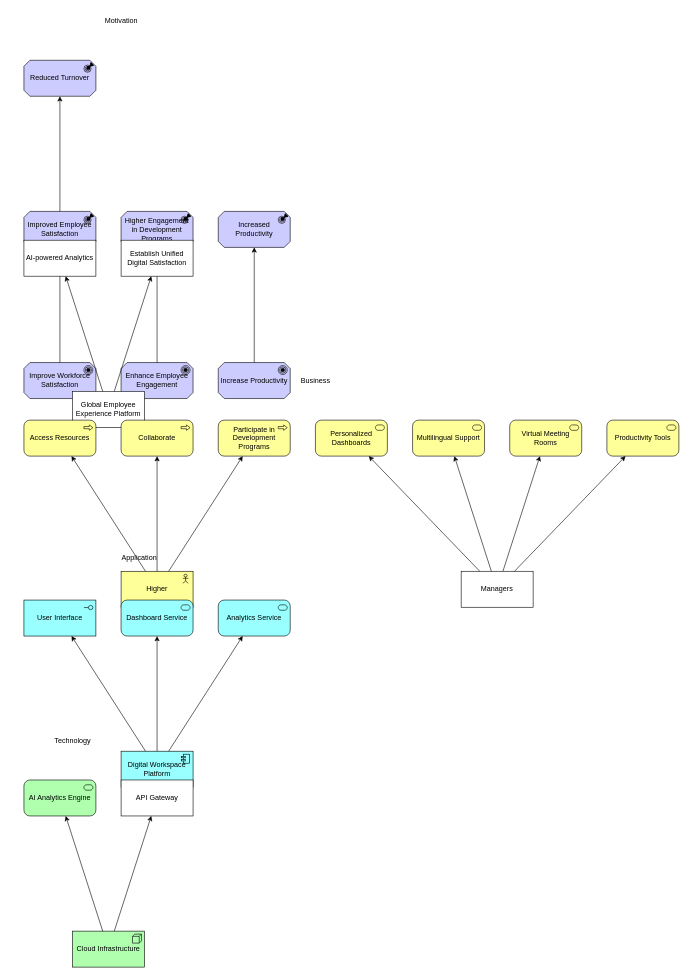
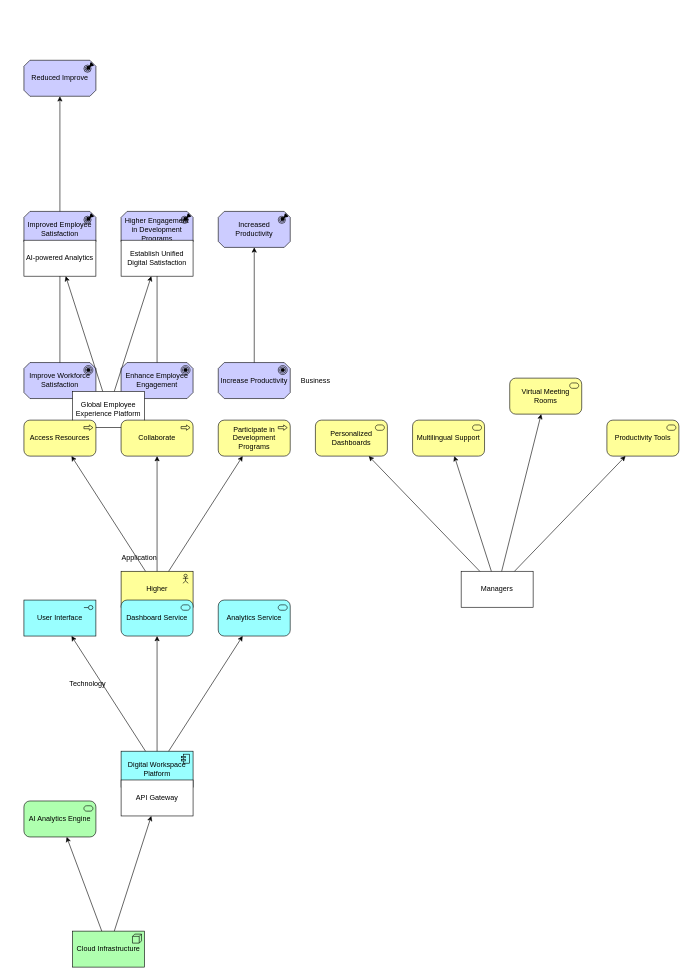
  <mxCell id="0" />
  <mxCell id="1" parent="0" />
- <mxCell id="2" value="Motivation" style="text;html=1;align=center;verticalAlign=middle;resizable=0;points=[];" vertex="1" parent="1"><mxGeometry x="101" y="20" width="200" height="30" as="geometry" /></mxCell>
  <mxCell id="3" value="Improve Workforce Satisfaction" style="html=1;outlineConnect=0;whiteSpace=wrap;fillColor=#CCCCFF;shape=mxgraph.archimate3.application;appType=goal;archiType=oct;" vertex="1" parent="1"><mxGeometry x="39" y="604" width="120" height="60" as="geometry" /></mxCell>
  <mxCell id="4" value="Enhance Employee Engagement" style="html=1;outlineConnect=0;whiteSpace=wrap;fillColor=#CCCCFF;shape=mxgraph.archimate3.application;appType=goal;archiType=oct;" vertex="1" parent="1"><mxGeometry x="201" y="604" width="120" height="60" as="geometry" /></mxCell>
  <mxCell id="5" value="Increase Productivity" style="html=1;outlineConnect=0;whiteSpace=wrap;fillColor=#CCCCFF;shape=mxgraph.archimate3.application;appType=goal;archiType=oct;" vertex="1" parent="1"><mxGeometry x="363" y="604" width="120" height="60" as="geometry" /></mxCell>
- <mxCell id="6" value="Reduced Turnover" style="html=1;outlineConnect=0;whiteSpace=wrap;fillColor=#CCCCFF;shape=mxgraph.archimate3.application;appType=outcome;archiType=oct;" vertex="1" parent="1"><mxGeometry x="39" y="100" width="120" height="60" as="geometry" /></mxCell>
+ <mxCell id="6" value="Reduced Improve" style="html=1;outlineConnect=0;whiteSpace=wrap;fillColor=#CCCCFF;shape=mxgraph.archimate3.application;appType=outcome;archiType=oct;" vertex="1" parent="1"><mxGeometry x="39" y="100" width="120" height="60" as="geometry" /></mxCell>
  <mxCell id="7" value="Higher Engagement in Development Programs" style="html=1;outlineConnect=0;whiteSpace=wrap;fillColor=#CCCCFF;shape=mxgraph.archimate3.application;appType=outcome;archiType=oct;" vertex="1" parent="1"><mxGeometry x="201" y="352" width="120" height="60" as="geometry" /></mxCell>
  <mxCell id="8" value="Improved Employee Satisfaction" style="html=1;outlineConnect=0;whiteSpace=wrap;fillColor=#CCCCFF;shape=mxgraph.archimate3.application;appType=outcome;archiType=oct;" vertex="1" parent="1"><mxGeometry x="39" y="352" width="120" height="60" as="geometry" /></mxCell>
  <mxCell id="9" value="Increased Productivity" style="html=1;outlineConnect=0;whiteSpace=wrap;fillColor=#CCCCFF;shape=mxgraph.archimate3.application;appType=outcome;archiType=oct;" vertex="1" parent="1"><mxGeometry x="363" y="352" width="120" height="60" as="geometry" /></mxCell>
  <mxCell id="10" style="html=1;shape=mxgraph.archimate3.relationship;archiType=influence;" edge="1" source="3" target="8" parent="1"><mxGeometry relative="1" as="geometry" /></mxCell>
  <mxCell id="11" style="html=1;shape=mxgraph.archimate3.relationship;archiType=influence;" edge="1" source="4" target="7" parent="1"><mxGeometry relative="1" as="geometry" /></mxCell>
  <mxCell id="12" style="html=1;shape=mxgraph.archimate3.relationship;archiType=influence;" edge="1" source="5" target="9" parent="1"><mxGeometry relative="1" as="geometry" /></mxCell>
  <mxCell id="13" style="html=1;shape=mxgraph.archimate3.relationship;archiType=influence;" edge="1" source="8" target="6" parent="1"><mxGeometry relative="1" as="geometry" /></mxCell>
  <mxCell id="14" value="Global Employee Experience Platform" style="html=1;outlineConnect=0;whiteSpace=wrap;fillColor=#FFFFFF;shape=mxgraph.archimate3.rectangle;" vertex="1" parent="1"><mxGeometry x="120" y="652" width="120" height="60" as="geometry" /></mxCell>
  <mxCell id="15" value="AI-powered Analytics" style="html=1;outlineConnect=0;whiteSpace=wrap;fillColor=#FFFFFF;shape=mxgraph.archimate3.rectangle;" vertex="1" parent="1"><mxGeometry x="39" y="400" width="120" height="60" as="geometry" /></mxCell>
  <mxCell id="16" value="Establish Unified Digital Satisfaction" style="html=1;outlineConnect=0;whiteSpace=wrap;fillColor=#FFFFFF;shape=mxgraph.archimate3.rectangle;" vertex="1" parent="1"><mxGeometry x="201" y="400" width="120" height="60" as="geometry" /></mxCell>
  <mxCell id="17" style="html=1;shape=mxgraph.archimate3.relationship;archiType=assignment;" edge="1" source="14" target="16" parent="1"><mxGeometry relative="1" as="geometry" /></mxCell>
  <mxCell id="18" style="html=1;shape=mxgraph.archimate3.relationship;archiType=association;" edge="1" source="14" target="15" parent="1"><mxGeometry relative="1" as="geometry" /></mxCell>
  <mxCell id="19" value="Business" style="text;html=1;align=center;verticalAlign=middle;resizable=0;points=[];" vertex="1" parent="1"><mxGeometry x="425" y="620" width="200" height="30" as="geometry" /></mxCell>
  <mxCell id="20" value="Higher" style="html=1;outlineConnect=0;whiteSpace=wrap;fillColor=#ffff99;shape=mxgraph.archimate3.application;appType=actor;archiType=square;" vertex="1" parent="1"><mxGeometry x="201" y="952" width="120" height="60" as="geometry" /></mxCell>
  <mxCell id="21" value="Managers" style="html=1;outlineConnect=0;whiteSpace=wrap;fillColor=#FFFFFF;shape=mxgraph.archimate3.rectangle;" vertex="1" parent="1"><mxGeometry x="768" y="952" width="120" height="60" as="geometry" /></mxCell>
  <mxCell id="22" value="Access Resources" style="html=1;outlineConnect=0;whiteSpace=wrap;fillColor=#ffff99;shape=mxgraph.archimate3.application;appType=proc;archiType=rounded;" vertex="1" parent="1"><mxGeometry x="39" y="700" width="120" height="60" as="geometry" /></mxCell>
  <mxCell id="23" value="Collaborate" style="html=1;outlineConnect=0;whiteSpace=wrap;fillColor=#ffff99;shape=mxgraph.archimate3.application;appType=proc;archiType=rounded;" vertex="1" parent="1"><mxGeometry x="201" y="700" width="120" height="60" as="geometry" /></mxCell>
  <mxCell id="24" value="Participate in Development Programs" style="html=1;outlineConnect=0;whiteSpace=wrap;fillColor=#ffff99;shape=mxgraph.archimate3.application;appType=proc;archiType=rounded;" vertex="1" parent="1"><mxGeometry x="363" y="700" width="120" height="60" as="geometry" /></mxCell>
  <mxCell id="25" value="Personalized Dashboards" style="html=1;outlineConnect=0;whiteSpace=wrap;fillColor=#ffff99;shape=mxgraph.archimate3.application;appType=serv;archiType=rounded;" vertex="1" parent="1"><mxGeometry x="525" y="700" width="120" height="60" as="geometry" /></mxCell>
  <mxCell id="26" value="Multilingual Support" style="html=1;outlineConnect=0;whiteSpace=wrap;fillColor=#ffff99;shape=mxgraph.archimate3.application;appType=serv;archiType=rounded;" vertex="1" parent="1"><mxGeometry x="687" y="700" width="120" height="60" as="geometry" /></mxCell>
- <mxCell id="27" value="Virtual Meeting Rooms" style="html=1;outlineConnect=0;whiteSpace=wrap;fillColor=#ffff99;shape=mxgraph.archimate3.application;appType=serv;archiType=rounded;" vertex="1" parent="1"><mxGeometry x="849" y="700" width="120" height="60" as="geometry" /></mxCell>
+ <mxCell id="27" value="Virtual Meeting Rooms" style="html=1;outlineConnect=0;whiteSpace=wrap;fillColor=#ffff99;shape=mxgraph.archimate3.application;appType=serv;archiType=rounded;" vertex="1" parent="1"><mxGeometry x="849" y="630" width="120" height="60" as="geometry" /></mxCell>
  <mxCell id="28" value="Productivity Tools" style="html=1;outlineConnect=0;whiteSpace=wrap;fillColor=#ffff99;shape=mxgraph.archimate3.application;appType=serv;archiType=rounded;" vertex="1" parent="1"><mxGeometry x="1011" y="700" width="120" height="60" as="geometry" /></mxCell>
  <mxCell id="29" style="html=1;shape=mxgraph.archimate3.relationship;archiType=assignment;" edge="1" source="20" target="22" parent="1"><mxGeometry relative="1" as="geometry" /></mxCell>
  <mxCell id="30" style="html=1;shape=mxgraph.archimate3.relationship;archiType=assignment;" edge="1" source="20" target="23" parent="1"><mxGeometry relative="1" as="geometry" /></mxCell>
  <mxCell id="31" style="html=1;shape=mxgraph.archimate3.relationship;archiType=assignment;" edge="1" source="20" target="24" parent="1"><mxGeometry relative="1" as="geometry" /></mxCell>
  <mxCell id="32" style="html=1;shape=mxgraph.archimate3.relationship;archiType=serving;" edge="1" source="21" target="25" parent="1"><mxGeometry relative="1" as="geometry" /></mxCell>
  <mxCell id="33" style="html=1;shape=mxgraph.archimate3.relationship;archiType=serving;" edge="1" source="21" target="26" parent="1"><mxGeometry relative="1" as="geometry" /></mxCell>
  <mxCell id="34" style="html=1;shape=mxgraph.archimate3.relationship;archiType=serving;" edge="1" source="21" target="27" parent="1"><mxGeometry relative="1" as="geometry" /></mxCell>
  <mxCell id="35" style="html=1;shape=mxgraph.archimate3.relationship;archiType=serving;" edge="1" source="21" target="28" parent="1"><mxGeometry relative="1" as="geometry" /></mxCell>
  <mxCell id="36" value="Application" style="text;html=1;align=center;verticalAlign=middle;resizable=0;points=[];" vertex="1" parent="1"><mxGeometry x="131" y="915" width="200" height="30" as="geometry" /></mxCell>
  <mxCell id="37" value="Digital Workspace Platform" style="html=1;outlineConnect=0;whiteSpace=wrap;fillColor=#99ffff;shape=mxgraph.archimate3.application;appType=comp;archiType=square;" vertex="1" parent="1"><mxGeometry x="201" y="1252" width="120" height="60" as="geometry" /></mxCell>
  <mxCell id="38" value="User Interface" style="html=1;outlineConnect=0;whiteSpace=wrap;fillColor=#99ffff;shape=mxgraph.archimate3.application;appType=interface;archiType=square;" vertex="1" parent="1"><mxGeometry x="39" y="1000" width="120" height="60" as="geometry" /></mxCell>
  <mxCell id="39" value="Dashboard Service" style="html=1;outlineConnect=0;whiteSpace=wrap;fillColor=#99ffff;shape=mxgraph.archimate3.application;appType=serv;archiType=rounded;" vertex="1" parent="1"><mxGeometry x="201" y="1000" width="120" height="60" as="geometry" /></mxCell>
  <mxCell id="40" value="Analytics Service" style="html=1;outlineConnect=0;whiteSpace=wrap;fillColor=#99ffff;shape=mxgraph.archimate3.application;appType=serv;archiType=rounded;" vertex="1" parent="1"><mxGeometry x="363" y="1000" width="120" height="60" as="geometry" /></mxCell>
  <mxCell id="41" style="html=1;shape=mxgraph.archimate3.relationship;archiType=association;" edge="1" source="37" target="38" parent="1"><mxGeometry relative="1" as="geometry" /></mxCell>
  <mxCell id="42" style="html=1;shape=mxgraph.archimate3.relationship;archiType=association;" edge="1" source="37" target="39" parent="1"><mxGeometry relative="1" as="geometry" /></mxCell>
  <mxCell id="43" style="html=1;shape=mxgraph.archimate3.relationship;archiType=association;" edge="1" source="37" target="40" parent="1"><mxGeometry relative="1" as="geometry" /></mxCell>
- <mxCell id="44" value="Technology" style="text;html=1;align=center;verticalAlign=middle;resizable=0;points=[];" vertex="1" parent="1"><mxGeometry x="20" y="1220" width="200" height="30" as="geometry" /></mxCell>
+ <mxCell id="44" value="Technology" style="text;html=1;align=center;verticalAlign=middle;resizable=0;points=[];" vertex="1" parent="1"><mxGeometry x="45" y="1125" width="200" height="30" as="geometry" /></mxCell>
  <mxCell id="45" value="Cloud Infrastructure" style="html=1;outlineConnect=0;whiteSpace=wrap;fillColor=#AFFFAF;shape=mxgraph.archimate3.application;appType=node;archiType=square;" vertex="1" parent="1"><mxGeometry x="120" y="1552" width="120" height="60" as="geometry" /></mxCell>
- <mxCell id="46" value="AI Analytics Engine" style="html=1;outlineConnect=0;whiteSpace=wrap;fillColor=#AFFFAF;shape=mxgraph.archimate3.application;appType=serv;archiType=rounded;" vertex="1" parent="1"><mxGeometry x="39" y="1300" width="120" height="60" as="geometry" /></mxCell>
+ <mxCell id="46" value="AI Analytics Engine" style="html=1;outlineConnect=0;whiteSpace=wrap;fillColor=#AFFFAF;shape=mxgraph.archimate3.application;appType=serv;archiType=rounded;" vertex="1" parent="1"><mxGeometry x="39" y="1335" width="120" height="60" as="geometry" /></mxCell>
  <mxCell id="47" value="API Gateway" style="html=1;outlineConnect=0;whiteSpace=wrap;fillColor=#FFFFFF;shape=mxgraph.archimate3.rectangle;" vertex="1" parent="1"><mxGeometry x="201" y="1300" width="120" height="60" as="geometry" /></mxCell>
  <mxCell id="48" style="html=1;shape=mxgraph.archimate3.relationship;archiType=serving;" edge="1" source="45" target="46" parent="1"><mxGeometry relative="1" as="geometry" /></mxCell>
  <mxCell id="49" style="html=1;shape=mxgraph.archimate3.relationship;archiType=serving;" edge="1" source="45" target="47" parent="1"><mxGeometry relative="1" as="geometry" /></mxCell>
